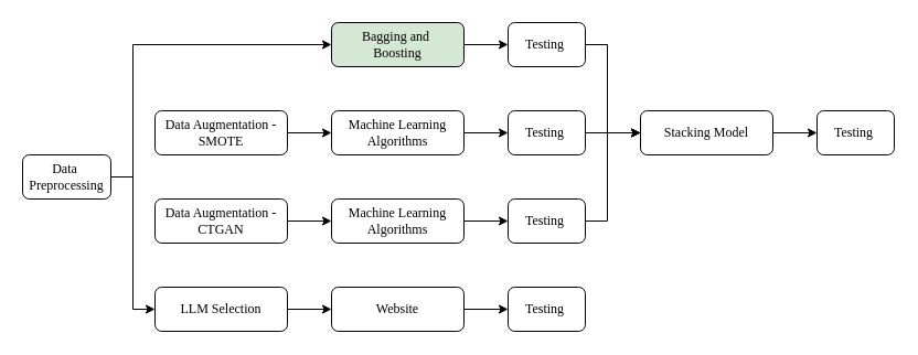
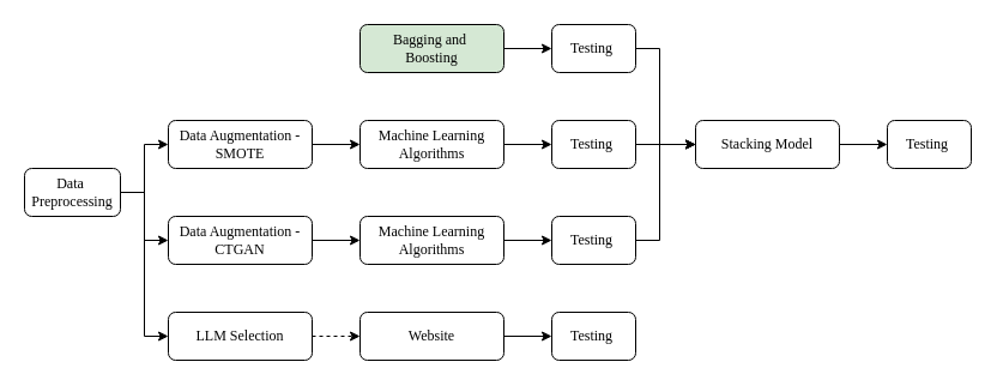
  <mxCell id="0" />
  <mxCell id="1" parent="0" />
- <mxCell id="3" style="edgeStyle=orthogonalEdgeStyle;rounded=0;orthogonalLoop=1;jettySize=auto;html=1;exitX=1;exitY=0.5;exitDx=0;exitDy=0;entryX=0;entryY=0.5;entryDx=0;entryDy=0;fontFamily=Times New Roman;" edge="1" parent="1" source="6" target="8"><mxGeometry relative="1" as="geometry"><Array as="points"><mxPoint x="120" y="160" /><mxPoint x="120" y="40" /></Array></mxGeometry></mxCell>
+ <mxCell id="2" value="" style="edgeStyle=orthogonalEdgeStyle;rounded=0;orthogonalLoop=1;jettySize=auto;html=1;fontFamily=Times New Roman;" edge="1" parent="1" source="6" target="10"><mxGeometry relative="1" as="geometry" /></mxCell>
+ <mxCell id="4" style="edgeStyle=orthogonalEdgeStyle;rounded=0;orthogonalLoop=1;jettySize=auto;html=1;exitX=1;exitY=0.5;exitDx=0;exitDy=0;entryX=0;entryY=0.5;entryDx=0;entryDy=0;" edge="1" parent="1" source="6" target="12"><mxGeometry relative="1" as="geometry"><Array as="points"><mxPoint x="120" y="160" /><mxPoint x="120" y="200" /></Array></mxGeometry></mxCell>
  <mxCell id="5" style="edgeStyle=orthogonalEdgeStyle;rounded=0;orthogonalLoop=1;jettySize=auto;html=1;exitX=1;exitY=0.5;exitDx=0;exitDy=0;entryX=0;entryY=0.5;entryDx=0;entryDy=0;" edge="1" parent="1" source="6" target="20"><mxGeometry relative="1" as="geometry" /></mxCell>
  <mxCell id="6" value="Data&amp;nbsp;&lt;div&gt;Preprocessing&lt;/div&gt;" style="rounded=1;whiteSpace=wrap;html=1;fontFamily=Times New Roman;" vertex="1" parent="1"><mxGeometry x="20" y="140" width="80" height="40" as="geometry" /></mxCell>
  <mxCell id="7" style="edgeStyle=orthogonalEdgeStyle;rounded=0;orthogonalLoop=1;jettySize=auto;html=1;entryX=0;entryY=0.5;entryDx=0;entryDy=0;fontFamily=Times New Roman;" edge="1" parent="1" source="30" target="18"><mxGeometry relative="1" as="geometry"><Array as="points"><mxPoint x="550" y="40" /><mxPoint x="550" y="120" /></Array></mxGeometry></mxCell>
  <mxCell id="8" value="Bagging and&amp;nbsp;&lt;div&gt;Boosting&lt;/div&gt;" style="rounded=1;whiteSpace=wrap;html=1;fontFamily=Times New Roman;fillColor=#d5e8d4;" vertex="1" parent="1"><mxGeometry x="300" y="20" width="120" height="40" as="geometry" /></mxCell>
  <mxCell id="9" value="" style="edgeStyle=orthogonalEdgeStyle;rounded=0;orthogonalLoop=1;jettySize=auto;html=1;fontFamily=Times New Roman;" edge="1" parent="1" source="10" target="14"><mxGeometry relative="1" as="geometry" /></mxCell>
  <mxCell id="10" value="Data Augmentation - SMOTE" style="rounded=1;whiteSpace=wrap;html=1;fontFamily=Times New Roman;" vertex="1" parent="1"><mxGeometry x="140" y="100" width="120" height="40" as="geometry" /></mxCell>
  <mxCell id="11" value="" style="edgeStyle=orthogonalEdgeStyle;rounded=0;orthogonalLoop=1;jettySize=auto;html=1;fontFamily=Times New Roman;" edge="1" parent="1" source="12" target="16"><mxGeometry relative="1" as="geometry" /></mxCell>
  <mxCell id="12" value="Data Augmentation - CTGAN" style="rounded=1;whiteSpace=wrap;html=1;fontFamily=Times New Roman;" vertex="1" parent="1"><mxGeometry x="140" y="180" width="120" height="40" as="geometry" /></mxCell>
  <mxCell id="13" value="" style="edgeStyle=orthogonalEdgeStyle;rounded=0;orthogonalLoop=1;jettySize=auto;html=1;fontFamily=Times New Roman;" edge="1" parent="1" source="14" target="24"><mxGeometry relative="1" as="geometry" /></mxCell>
  <mxCell id="14" value="Machine Learning Algorithms" style="rounded=1;whiteSpace=wrap;html=1;fontFamily=Times New Roman;" vertex="1" parent="1"><mxGeometry x="300" y="100" width="120" height="40" as="geometry" /></mxCell>
  <mxCell id="15" value="" style="edgeStyle=orthogonalEdgeStyle;rounded=0;orthogonalLoop=1;jettySize=auto;html=1;fontFamily=Times New Roman;" edge="1" parent="1" source="16" target="26"><mxGeometry relative="1" as="geometry" /></mxCell>
  <mxCell id="16" value="Machine Learning Algorithms" style="rounded=1;whiteSpace=wrap;html=1;fontFamily=Times New Roman;" vertex="1" parent="1"><mxGeometry x="300" y="180" width="120" height="40" as="geometry" /></mxCell>
  <mxCell id="17" value="" style="edgeStyle=orthogonalEdgeStyle;rounded=0;orthogonalLoop=1;jettySize=auto;html=1;fontFamily=Times New Roman;" edge="1" parent="1" source="18" target="27"><mxGeometry relative="1" as="geometry" /></mxCell>
  <mxCell id="18" value="Stacking Model" style="rounded=1;whiteSpace=wrap;html=1;fontFamily=Times New Roman;" vertex="1" parent="1"><mxGeometry x="580" y="100" width="120" height="40" as="geometry" /></mxCell>
- <mxCell id="19" value="" style="edgeStyle=orthogonalEdgeStyle;rounded=0;orthogonalLoop=1;jettySize=auto;html=1;" edge="1" parent="1" source="20" target="22"><mxGeometry relative="1" as="geometry" /></mxCell>
+ <mxCell id="19" value="" style="edgeStyle=orthogonalEdgeStyle;rounded=0;orthogonalLoop=1;jettySize=auto;html=1;dashed=1;" edge="1" parent="1" source="20" target="22"><mxGeometry relative="1" as="geometry" /></mxCell>
  <mxCell id="20" value="LLM Selection" style="rounded=1;whiteSpace=wrap;html=1;fontFamily=Times New Roman;" vertex="1" parent="1"><mxGeometry x="140" y="260" width="120" height="40" as="geometry" /></mxCell>
  <mxCell id="21" value="" style="edgeStyle=orthogonalEdgeStyle;rounded=0;orthogonalLoop=1;jettySize=auto;html=1;" edge="1" parent="1" source="22" target="28"><mxGeometry relative="1" as="geometry" /></mxCell>
  <mxCell id="22" value="Website" style="rounded=1;whiteSpace=wrap;html=1;fontFamily=Times New Roman;" vertex="1" parent="1"><mxGeometry x="300" y="260" width="120" height="40" as="geometry" /></mxCell>
  <mxCell id="23" value="" style="edgeStyle=orthogonalEdgeStyle;rounded=0;orthogonalLoop=1;jettySize=auto;html=1;fontFamily=Times New Roman;" edge="1" parent="1" source="24" target="18"><mxGeometry relative="1" as="geometry" /></mxCell>
  <mxCell id="24" value="Testing&amp;nbsp;" style="rounded=1;whiteSpace=wrap;html=1;fontFamily=Times New Roman;" vertex="1" parent="1"><mxGeometry x="460" y="100" width="70" height="40" as="geometry" /></mxCell>
  <mxCell id="25" style="edgeStyle=orthogonalEdgeStyle;rounded=0;orthogonalLoop=1;jettySize=auto;html=1;entryX=0;entryY=0.5;entryDx=0;entryDy=0;fontFamily=Times New Roman;" edge="1" parent="1" source="26" target="18"><mxGeometry relative="1" as="geometry"><Array as="points"><mxPoint x="550" y="200" /><mxPoint x="550" y="120" /></Array></mxGeometry></mxCell>
  <mxCell id="26" value="Testing&amp;nbsp;" style="rounded=1;whiteSpace=wrap;html=1;fontFamily=Times New Roman;" vertex="1" parent="1"><mxGeometry x="460" y="180" width="70" height="40" as="geometry" /></mxCell>
  <mxCell id="27" value="Testing&amp;nbsp;" style="rounded=1;whiteSpace=wrap;html=1;fontFamily=Times New Roman;" vertex="1" parent="1"><mxGeometry x="740" y="100" width="70" height="40" as="geometry" /></mxCell>
  <mxCell id="28" value="Testing&amp;nbsp;" style="rounded=1;whiteSpace=wrap;html=1;fontFamily=Times New Roman;" vertex="1" parent="1"><mxGeometry x="460" y="260" width="70" height="40" as="geometry" /></mxCell>
  <mxCell id="29" value="" style="edgeStyle=orthogonalEdgeStyle;rounded=0;orthogonalLoop=1;jettySize=auto;html=1;entryX=0;entryY=0.5;entryDx=0;entryDy=0;fontFamily=Times New Roman;" edge="1" parent="1" source="8" target="30"><mxGeometry relative="1" as="geometry"><mxPoint x="420" y="40" as="sourcePoint" /><mxPoint x="580" y="120" as="targetPoint" /><Array as="points" /></mxGeometry></mxCell>
  <mxCell id="30" value="Testing&amp;nbsp;" style="rounded=1;whiteSpace=wrap;html=1;fontFamily=Times New Roman;" vertex="1" parent="1"><mxGeometry x="460" y="20" width="70" height="40" as="geometry" /></mxCell>
